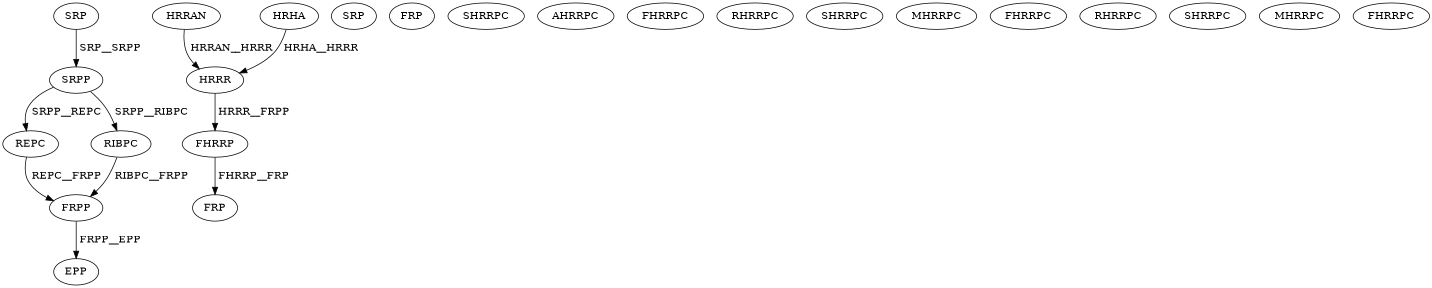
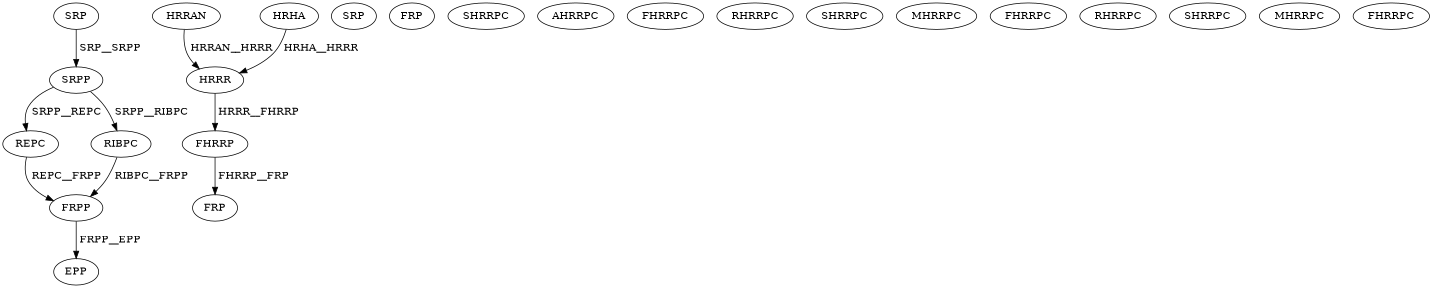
  digraph {
    node [color=black fontcolor=black]
    edge [color=black fontcolor=black]
    n1 [label=SRP]
    n2 [label=SRPP]
    n3 [label=REPC]
    n4 [label=RIBPC]
    n5 [label=FRPP]
    n6 [label=EPP]
    n7 [label=HRRAN]
    n8 [label=HRRR]
    n9 [label=HRHA]
    n10 [label=SRP]
    n11 [label=FRP]
    n12 [label=FHRRP]
    n13 [label=SHRRPC]
    n14 [label=AHRRPC]
    n15 [label=FHRRPC]
    n16 [label=RHRRPC]
    n17 [label=SHRRPC]
    n18 [label=MHRRPC]
    n19 [label=FHRRPC]
    n20 [label=RHRRPC]
    n21 [label=SHRRPC]
    n22 [label=MHRRPC]
    n23 [label=FHRRPC]
    n24 [label=FRP]
    n1 -> n2 [label=" SRP__SRPP"]
    n2 -> n3 [label=" SRPP__REPC"]
    n2 -> n4 [label=" SRPP__RIBPC"]
    n3 -> n5 [label=" REPC__FRPP"]
    n4 -> n5 [label=" RIBPC__FRPP"]
    n5 -> n6 [label=" FRPP__EPP"]
    n7 -> n8 [label=" HRRAN__HRRR"]
-   n8 -> n12 [label=" HRRR__FRPP"]
+   n8 -> n12 [label=" HRRR__FHRRP"]
    n9 -> n8 [label=" HRHA__HRRR"]
    n12 -> n24 [label=" FHRRP__FRP"]
  }
